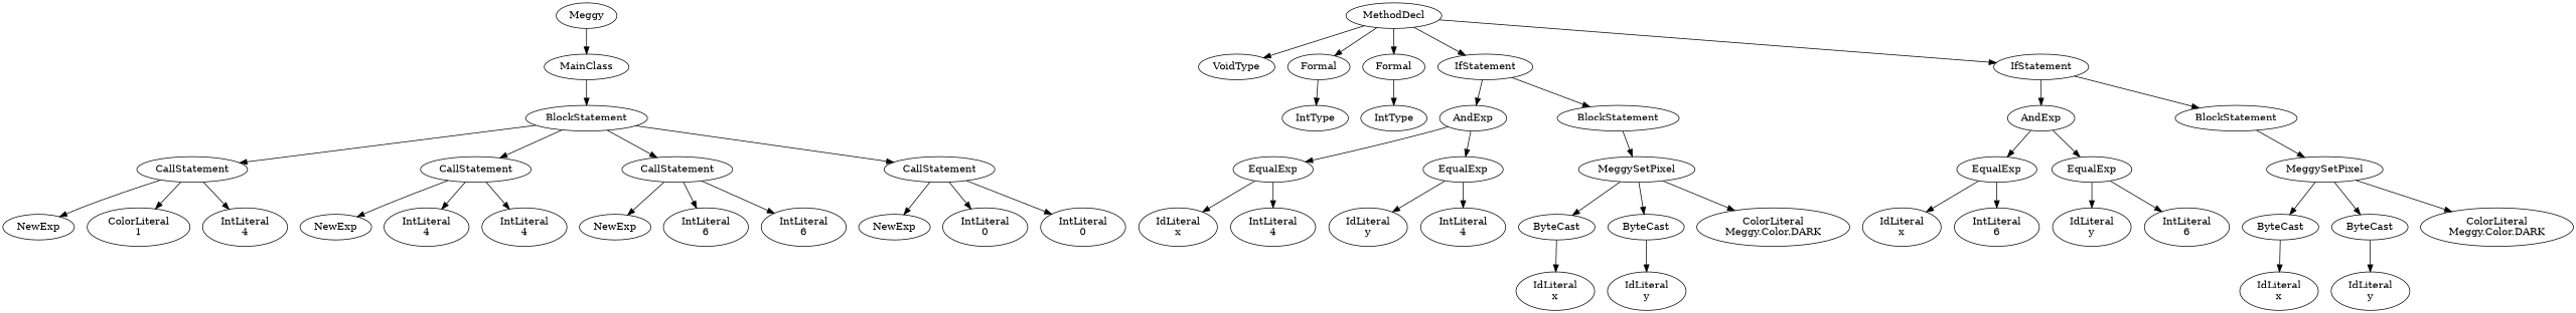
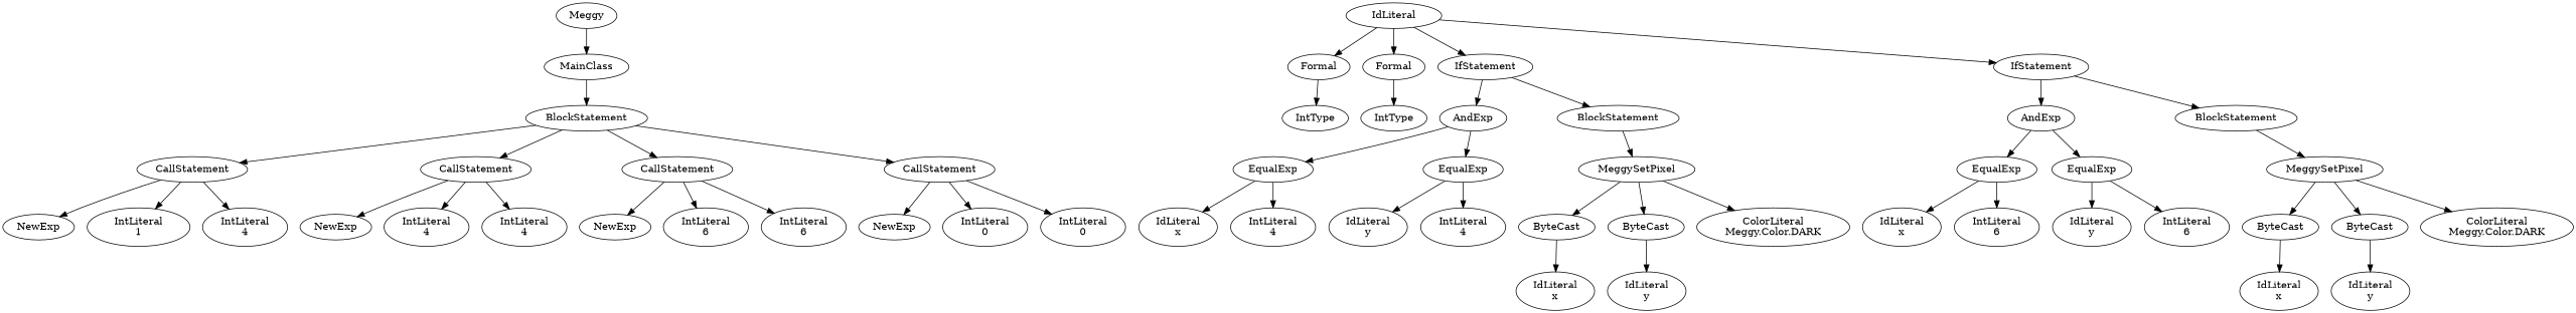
  digraph {
    n1 [label=Meggy]
    n2 [label=MainClass]
    n3 [label=BlockStatement]
    n4 [label=CallStatement]
    n5 [label=CallStatement]
    n6 [label=CallStatement]
    n7 [label=CallStatement]
    n8 [label=NewExp]
-   n9 [label="ColorLiteral\n1"]
+   n9 [label="IntLiteral\n1"]
    n10 [label="IntLiteral\n4"]
    n11 [label=NewExp]
    n12 [label="IntLiteral\n4"]
    n13 [label="IntLiteral\n4"]
    n14 [label=NewExp]
    n15 [label="IntLiteral\n6"]
    n16 [label="IntLiteral\n6"]
    n17 [label=NewExp]
    n18 [label="IntLiteral\n0"]
    n19 [label="IntLiteral\n0"]
-   n20 [label=MethodDecl]
-   n21 [label=VoidType]
+   n20 [label=IdLiteral]
    n22 [label=Formal]
    n23 [label=Formal]
    n24 [label=IfStatement]
    n25 [label=IfStatement]
    n26 [label=IntType]
    n27 [label=IntType]
    n28 [label=AndExp]
    n29 [label=BlockStatement]
    n30 [label=AndExp]
    n31 [label=BlockStatement]
    n32 [label=EqualExp]
    n33 [label=EqualExp]
    n34 [label=MeggySetPixel]
    n35 [label="IdLiteral\nx"]
    n36 [label="IntLiteral\n4"]
    n37 [label="IdLiteral\ny"]
    n38 [label="IntLiteral\n4"]
    n39 [label=ByteCast]
    n40 [label=ByteCast]
    n41 [label="ColorLiteral\nMeggy.Color.DARK"]
    n42 [label="IdLiteral\nx"]
    n43 [label="IdLiteral\ny"]
    n44 [label=EqualExp]
    n45 [label=EqualExp]
    n46 [label=MeggySetPixel]
    n47 [label="IdLiteral\nx"]
    n48 [label="IntLiteral\n6"]
    n49 [label="IdLiteral\ny"]
    n50 [label="IntLiteral\n6"]
    n51 [label=ByteCast]
    n52 [label=ByteCast]
    n53 [label="ColorLiteral\nMeggy.Color.DARK"]
    n54 [label="IdLiteral\nx"]
    n55 [label="IdLiteral\ny"]
    n1 -> n2
    n2 -> n3
    n3 -> n4
    n3 -> n5
    n3 -> n6
    n3 -> n7
    n4 -> n8
    n4 -> n9
    n4 -> n10
    n5 -> n11
    n5 -> n12
    n5 -> n13
    n6 -> n14
    n6 -> n15
    n6 -> n16
    n7 -> n17
    n7 -> n18
    n7 -> n19
-   n20 -> n21
    n20 -> n22
    n20 -> n23
    n20 -> n24
    n20 -> n25
    n22 -> n26
    n23 -> n27
    n24 -> n28
    n24 -> n29
    n25 -> n30
    n25 -> n31
    n28 -> n32
    n28 -> n33
    n29 -> n34
    n30 -> n44
    n30 -> n45
    n31 -> n46
    n32 -> n35
    n32 -> n36
    n33 -> n37
    n33 -> n38
    n34 -> n39
    n34 -> n40
    n34 -> n41
    n39 -> n42
    n40 -> n43
    n44 -> n47
    n44 -> n48
    n45 -> n49
    n45 -> n50
    n46 -> n51
    n46 -> n52
    n46 -> n53
    n51 -> n54
    n52 -> n55
  }
